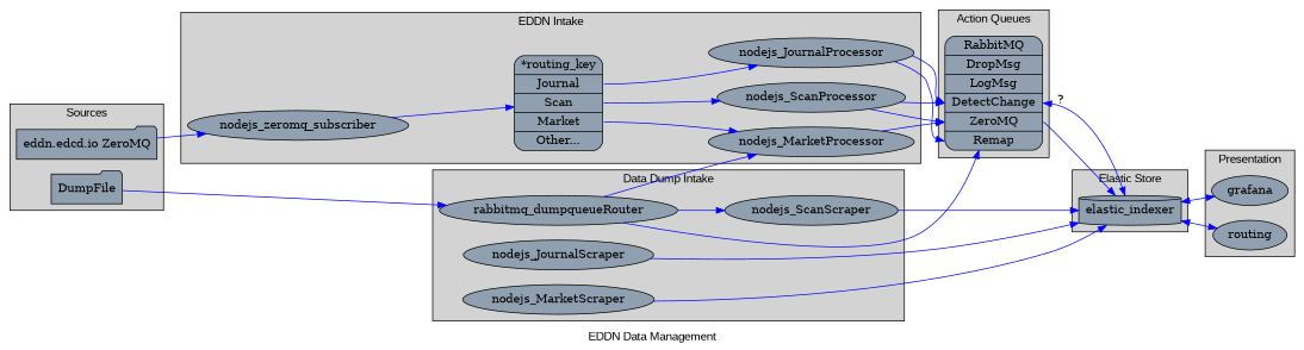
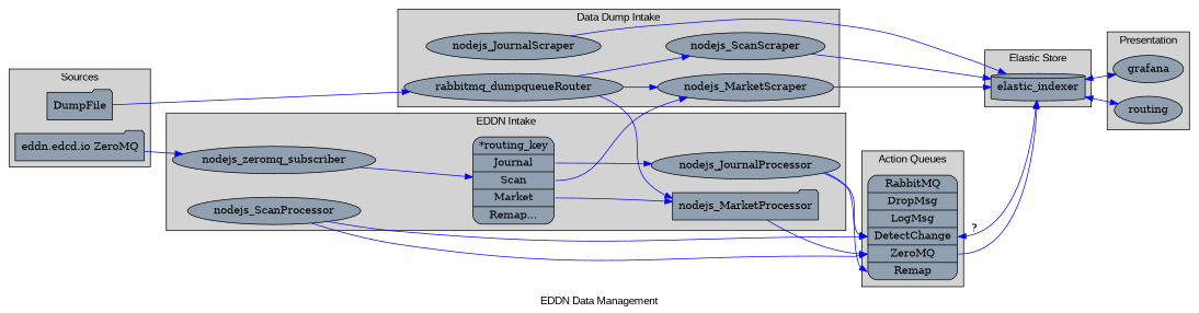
  digraph {
    fontname=Arial
    label="EDDN Data Management"
    rankdir=LR
    style=filled
    node [fillcolor="#90A0B0" style=filled]
    edge [color=blue]
    n1 [label="eddn.edcd.io ZeroMQ" shape=folder]
    n2 [label=DumpFile shape=folder]
-   n3 [label="*routing_key|<Journal>Journal|<Scan>Scan|<Market>Market|<Other>Other..." shape=Mrecord]
+   n3 [label="*routing_key|<Journal>Journal|<Scan>Scan|<Market>Market|<Other>Remap..." shape=Mrecord]
    nodejs_zeromq_subscriber
    nodejs_JournalProcessor
    nodejs_ScanProcessor
-   nodejs_MarketProcessor
+   nodejs_MarketProcessor [shape=folder]
    rabbitmq_dumpqueueRouter
    nodejs_JournalScraper
    nodejs_ScanScraper
    nodejs_MarketScraper
    elastic_indexer [shape=cylinder]
    n13 [label="RabbitMQ|<drop>DropMsg|<log>LogMsg|<detect>DetectChange|<index>ZeroMQ|<remap>Remap" shape=Mrecord]
    grafana
    n15 [label=routing]
    subgraph cluster_1 {
      label=Sources
      n1
      n2
    }
    subgraph cluster_2 {
      label="EDDN Intake"
      n3
      nodejs_zeromq_subscriber
      nodejs_JournalProcessor
      nodejs_ScanProcessor
      nodejs_MarketProcessor
    }
    subgraph cluster_3 {
      label="Data Dump Intake"
      rabbitmq_dumpqueueRouter
      nodejs_JournalScraper
      nodejs_ScanScraper
      nodejs_MarketScraper
    }
    subgraph cluster_4 {
      label="Elastic Store"
      elastic_indexer
    }
    subgraph cluster_5 {
      label="Action Queues"
      n13
    }
    subgraph cluster_6 {
      label=Presentation
      grafana
      n15
    }
    n1 -> nodejs_zeromq_subscriber
    n2 -> rabbitmq_dumpqueueRouter
    n3 -> nodejs_JournalProcessor [tailport=Journal]
-   n3 -> nodejs_ScanProcessor [tailport=Scan]
+   n3 -> nodejs_MarketScraper [tailport=Scan]
    n3 -> nodejs_MarketProcessor [tailport=Market]
    nodejs_zeromq_subscriber -> n3
    nodejs_JournalProcessor -> n13 [headport=detect]
    nodejs_JournalProcessor -> n13 [headport=remap]
    nodejs_ScanProcessor -> n13 [headport=detect]
    nodejs_ScanProcessor -> n13 [headport=index]
    nodejs_MarketProcessor -> n13 [headport=index]
    rabbitmq_dumpqueueRouter -> nodejs_MarketProcessor
    rabbitmq_dumpqueueRouter -> nodejs_ScanScraper
-   rabbitmq_dumpqueueRouter -> n13
+   rabbitmq_dumpqueueRouter -> nodejs_MarketScraper
    nodejs_JournalScraper -> elastic_indexer
    nodejs_ScanScraper -> elastic_indexer
    nodejs_MarketScraper -> elastic_indexer
    elastic_indexer -> grafana [dir=both]
    elastic_indexer -> n15 [dir=both]
    n13 -> elastic_indexer [tailport=index]
    n13 -> elastic_indexer [dir=both label="?" tailport=detect]
  }
